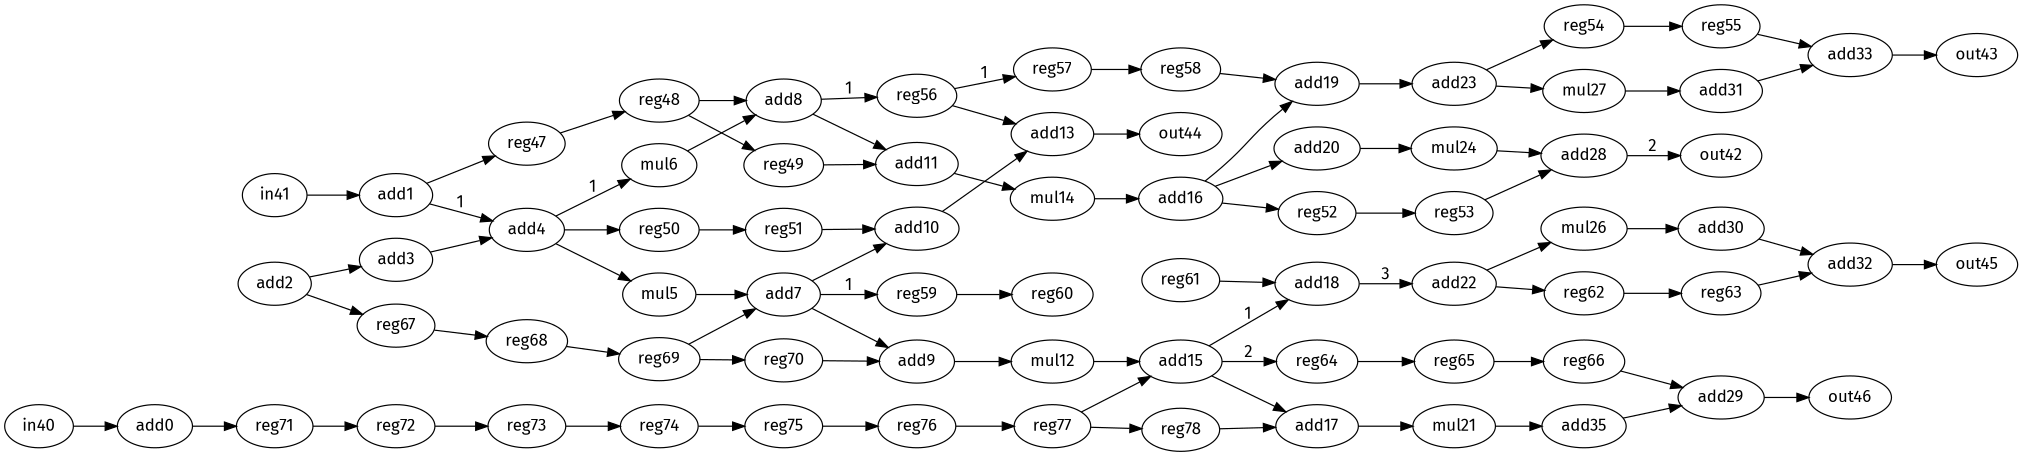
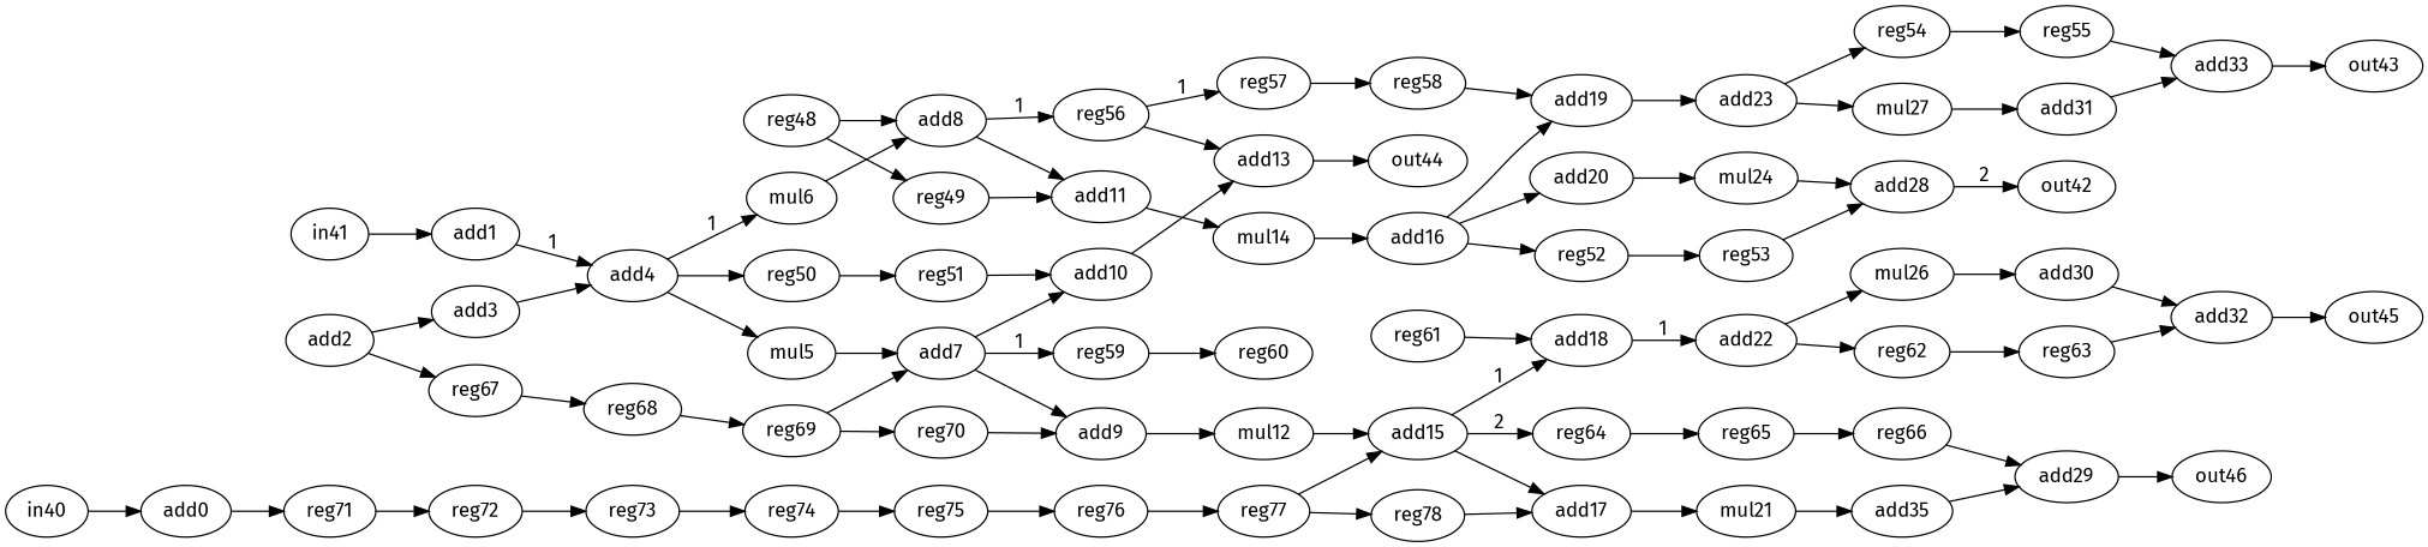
  strict digraph {
    fontname="Fira Sans"
    rankdir=LR
    node [alap=12 asap=12 fontname="Fira Sans" op=reg]
    edge [fontname="Fira Sans" port=0 w=0]
    n1 [alap=1 asap=1 label=add0 op=addi value=2]
    n2 [alap=2 asap=2 label=reg71]
    n3 [alap=2 asap=2 label=add2 op=addi value=2]
    n4 [alap=3 asap=3 label=add3 op=addi value=2]
    n5 [alap=3 asap=3 label=reg67]
    n6 [alap=3 asap=3 label=reg72]
    n7 [alap=3 asap=1 label=add1 op=addi value=2]
    n8 [alap=4 asap=4 label=add4 op=add]
-   n9 [alap=4 asap=2 label=reg47]
    n10 [alap=5 asap=5 label=mul5 op=muli value=2]
    n11 [alap=5 asap=5 label=mul6 op=muli value=2]
    n12 [alap=5 asap=5 label=reg50]
    n13 [alap=5 asap=3 label=reg48]
    n14 [alap=4 asap=4 label=reg68]
    n15 [alap=6 asap=6 label=add7 op=add]
    n16 [alap=6 asap=6 label=add8 op=add]
    n17 [alap=6 asap=6 label=reg51]
    n18 [alap=7 asap=7 label=add9 op=add]
    n19 [alap=7 asap=7 label=add10 op=add]
    n20 [alap=7 asap=7 label=reg59]
    n21 [alap=7 asap=7 label=add11 op=add]
    n22 [alap=7 asap=7 label=reg56]
    n23 [alap=8 asap=8 label=mul12 op=muli value=2]
    n24 [alap=8 asap=8 label=add13 op=add]
    n25 [alap=8 asap=8 label=reg60]
    n26 [alap=8 asap=8 label=mul14 op=muli value=2]
    n27 [alap=8 asap=8 label=reg57]
    n28 [alap=9 asap=9 label=add15 op=add]
    n29 [alap=9 asap=9 label=out44 op=out]
    n30 [alap=9 asap=9 label=add16 op=addi value=2]
    n31 [alap=10 asap=10 label=add17 op=add]
    n32 [alap=10 asap=10 label=add18 op=add]
    n33 [alap=10 asap=10 label=reg64]
    n34 [alap=10 asap=10 label=add19 op=add]
    n35 [alap=10 asap=10 label=add20 op=addi value=2]
    n36 [alap=10 asap=10 label=reg52]
    n37 [alap=11 asap=11 label=mul21 op=muli value=2]
    n38 [alap=11 asap=11 label=add22 op=addi value=2]
    n39 [alap=11 asap=11 label=reg65]
    n40 [alap=11 asap=11 label=add23 op=addi value=2]
    n41 [alap=11 asap=11 label=mul24 op=muli value=2]
    n42 [alap=11 asap=11 label=reg53]
    n43 [label=add35 op=addi value=2]
    n44 [label=mul26 op=muli value=2]
    n45 [label=reg62]
    n46 [label=mul27 op=muli value=2]
    n47 [label=reg54]
    n48 [label=add28 op=add]
    n49 [alap=13 asap=13 label=add29 op=add]
    n50 [alap=13 asap=13 label=add30 op=addi value=2]
    n51 [alap=13 asap=13 label=reg63]
    n52 [alap=13 asap=13 label=add31 op=addi value=2]
    n53 [alap=13 asap=13 label=reg55]
    n54 [alap=13 asap=13 label=out42 op=out]
    n55 [alap=14 asap=14 label=out46 op=out]
    n56 [alap=14 asap=14 label=add32 op=add]
    n57 [alap=14 asap=14 label=add33 op=add]
    n58 [alap=15 asap=15 label=out45 op=out]
    n59 [alap=15 asap=15 label=out43 op=out]
    n60 [alap=0 asap=0 label=in40 op=in]
    n61 [alap=2 asap=0 label=in41 op=in]
    n62 [alap=6 asap=4 label=reg49]
    n63 [alap=9 asap=9 label=reg58]
    n64 [alap=9 asap=9 label=reg61]
    n65 [label=reg66]
    n66 [alap=5 asap=5 label=reg69]
    n67 [alap=6 asap=6 label=reg70]
    n68 [alap=4 asap=4 label=reg73]
    n69 [alap=5 asap=5 label=reg74]
    n70 [alap=6 asap=6 label=reg75]
    n71 [alap=7 asap=7 label=reg76]
    n72 [alap=8 asap=8 label=reg77]
    n73 [alap=9 asap=9 label=reg78]
    n1 -> n2
    n2 -> n6
    n3 -> n4
    n3 -> n5
    n4 -> n8 [port=1]
    n5 -> n14
    n6 -> n68
    n7 -> n8 [label=1 w=1]
-   n7 -> n9
    n8 -> n10
    n8 -> n11 [label=1 w=1]
    n8 -> n12
-   n9 -> n13
    n10 -> n15
    n11 -> n16
    n12 -> n17
    n13 -> n16 [port=1]
    n13 -> n62
    n14 -> n66
    n15 -> n18
    n15 -> n19
    n15 -> n20 [label=1 w=1]
    n16 -> n21
    n16 -> n22 [label=1 w=1]
    n17 -> n19 [port=1]
    n18 -> n23
    n19 -> n24
    n20 -> n25
    n21 -> n26
    n22 -> n24 [port=1]
    n22 -> n27 [label=1 w=1]
    n23 -> n28
    n24 -> n29
    n26 -> n30
    n27 -> n63
    n28 -> n31
    n28 -> n32 [label=1 w=1]
    n28 -> n33 [label=2 w=2]
    n30 -> n34
    n30 -> n35
    n30 -> n36
    n31 -> n37
-   n32 -> n38 [label=3 w=1]
+   n32 -> n38 [label=1 w=1]
    n33 -> n39
    n34 -> n40
    n35 -> n41
    n36 -> n42
    n37 -> n43
    n38 -> n44
    n38 -> n45
    n39 -> n65
    n40 -> n46
    n40 -> n47
    n41 -> n48
    n42 -> n48 [port=1]
    n43 -> n49
    n44 -> n50
    n45 -> n51
    n46 -> n52
    n47 -> n53
    n48 -> n54 [label=2 w=1]
    n49 -> n55
    n50 -> n56
    n51 -> n56 [port=1]
    n52 -> n57
    n53 -> n57 [port=1]
    n56 -> n58
    n57 -> n59
    n60 -> n1
    n61 -> n7
    n62 -> n21 [port=1]
    n63 -> n34 [port=1]
    n64 -> n32 [port=1]
    n65 -> n49 [port=1]
    n66 -> n15 [port=1]
    n66 -> n67
    n67 -> n18 [port=1]
    n68 -> n69
    n69 -> n70
    n70 -> n71
    n71 -> n72
    n72 -> n28 [port=1]
    n72 -> n73
    n73 -> n31 [port=1]
  }
